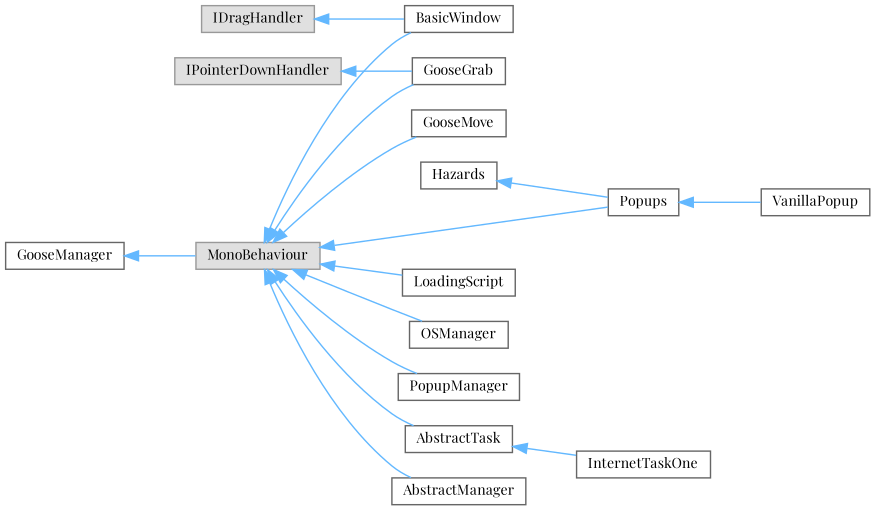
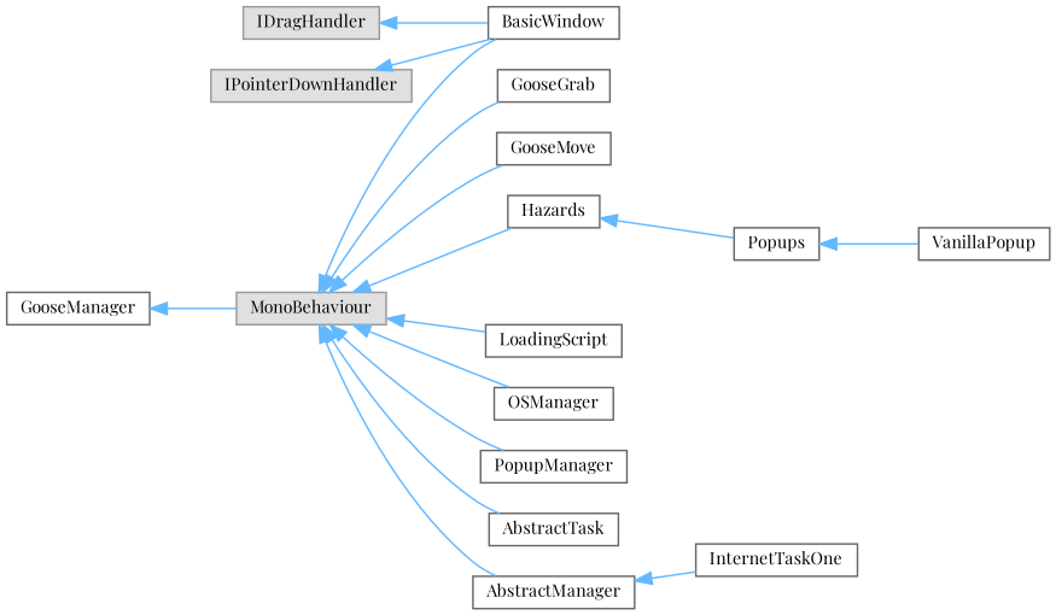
  digraph {
    fontname="Playfair Display"
    rankdir=LR
    node [color=grey40 fillcolor=white fontname="Playfair Display" fontsize=10 shape=box style=filled]
    edge [color=steelblue1 dir=back fontname="Playfair Display" fontsize=10 labelfontname=Helvetica labelfontsize=10 style=solid]
    n1 [color=grey60 fillcolor="#E0E0E0" height=0.2 label=IDragHandler width=0.4]
    n2 [height=0.2 label=BasicWindow width=0.4]
    n3 [color=grey60 fillcolor="#E0E0E0" height=0.2 label=IPointerDownHandler width=0.4]
    n4 [color=grey60 fillcolor="#E0E0E0" height=0.2 label=MonoBehaviour width=0.4]
    n5 [height=0.2 label=AbstractManager width=0.4]
    n6 [height=0.2 label=AbstractTask width=0.4]
    n7 [height=0.2 label=GooseGrab width=0.4]
    n8 [height=0.2 label=GooseMove width=0.4]
    n9 [height=0.2 label=Hazards width=0.4]
    n10 [height=0.2 label=LoadingScript width=0.4]
    n11 [height=0.2 label=OSManager width=0.4]
    n12 [height=0.2 label=PopupManager width=0.4]
    n13 [height=0.2 label=InternetTaskOne width=0.4]
    n14 [height=0.2 label=GooseManager width=0.4]
    n15 [height=0.2 label=Popups width=0.4]
    n16 [height=0.2 label=VanillaPopup width=0.4]
    n1 -> n2
-   n3 -> n7
+   n3 -> n2
    n4 -> n2
    n4 -> n5
    n4 -> n6
    n4 -> n7
    n4 -> n8
-   n4 -> n15
+   n4 -> n9
    n4 -> n10
    n4 -> n11
    n4 -> n12
-   n6 -> n13
+   n5 -> n13
    n9 -> n15
    n14 -> n4
    n15 -> n16
  }
